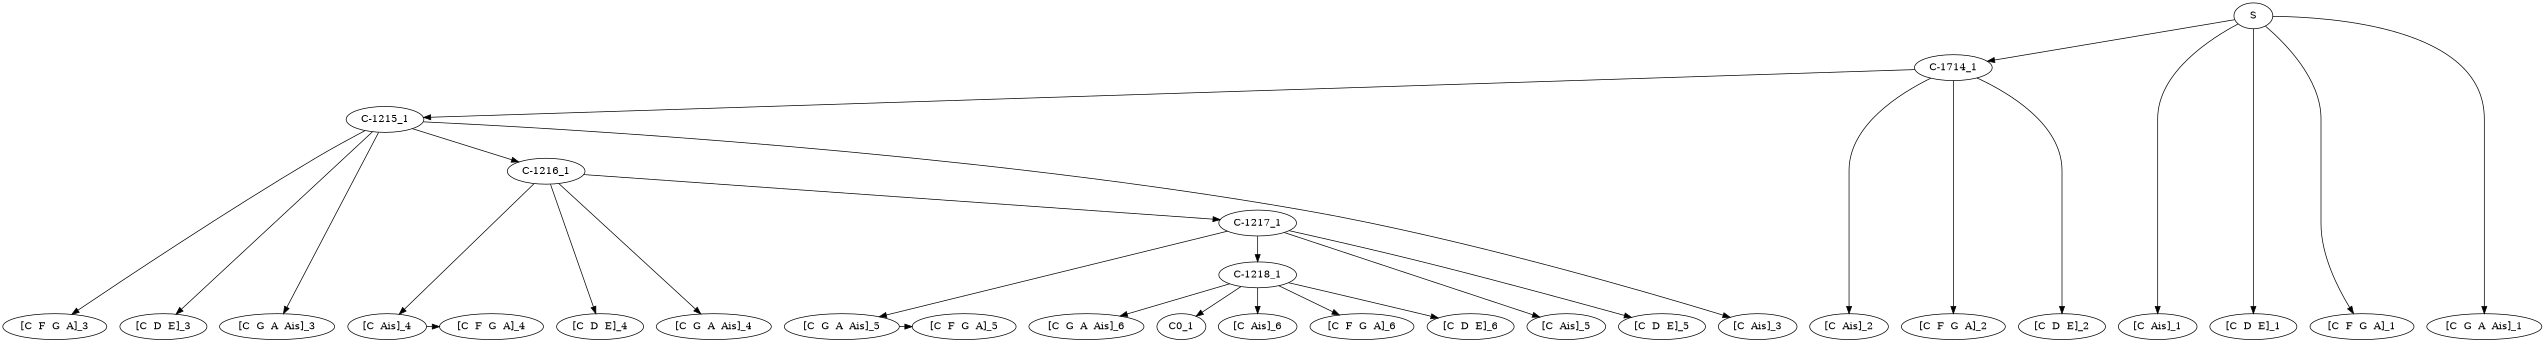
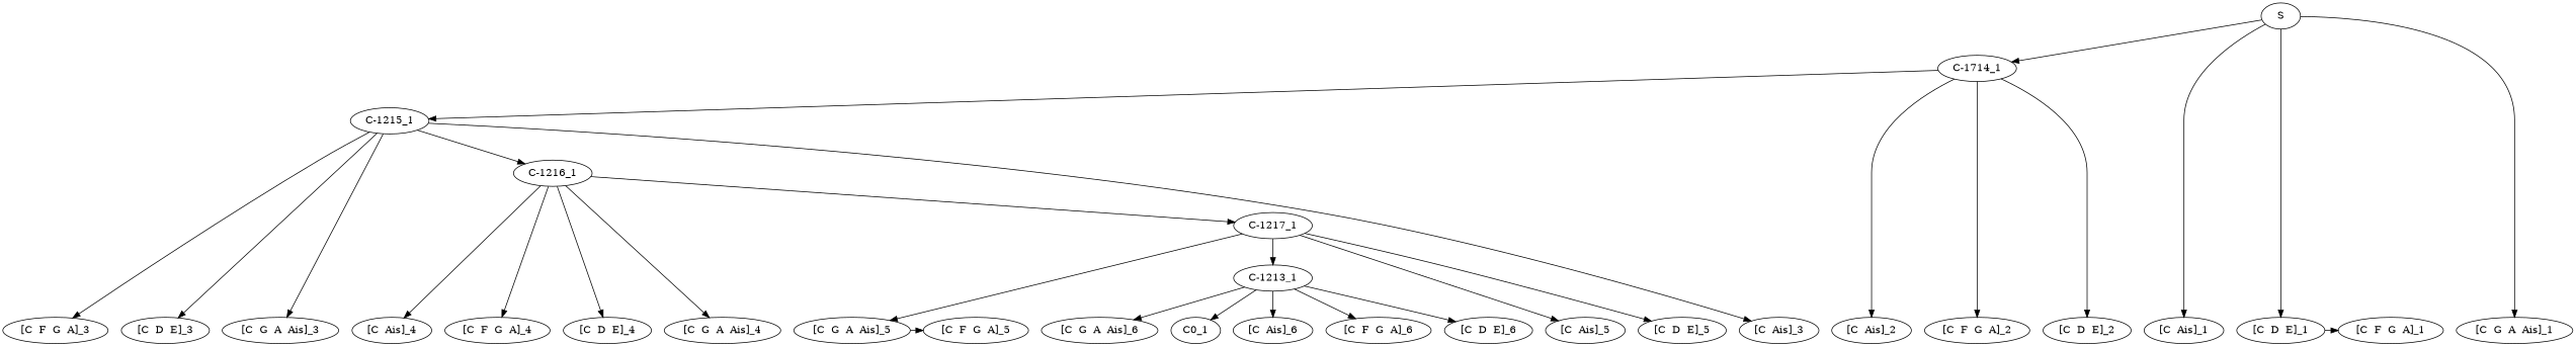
  digraph {
    S
    "C-1216_1"
    n3 [label="C-1714_1"]
    "C-1215_1"
    "C-1217_1"
-   "C-1218_1"
+   "C-1218_1" [label="C-1213_1"]
    C0_1
    "[C  Ais]_1"
    "[C  F  G  A]_1"
    "[C  D  E]_1"
    "[C  G  A  Ais]_1"
    "[C  Ais]_2"
    "[C  F  G  A]_2"
    "[C  D  E]_2"
    "[C  Ais]_3"
    "[C  F  G  A]_3"
    "[C  D  E]_3"
    "[C  G  A  Ais]_3"
    "[C  Ais]_4"
    "[C  F  G  A]_4"
    "[C  D  E]_4"
    "[C  G  A  Ais]_4"
    "[C  Ais]_5"
    "[C  F  G  A]_5"
    "[C  D  E]_5"
    "[C  G  A  Ais]_5"
    "[C  Ais]_6"
    "[C  F  G  A]_6"
    "[C  D  E]_6"
    "[C  G  A  Ais]_6"
    subgraph sub_1 {
      rank=min
      S
    }
    subgraph sub_2 {
      rank=same
      "C-1216_1"
    }
    subgraph sub_3 {
      rank=same
      n3
    }
    subgraph sub_4 {
      rank=same
      "C-1215_1"
    }
    subgraph sub_5 {
      rank=same
      "C-1217_1"
    }
    subgraph sub_6 {
      rank=same
      "C-1218_1"
    }
    subgraph sub_7 {
      rank=same
      C0_1
    }
    subgraph sub_8 {
      rank=same
      "[C  Ais]_1"
      "[C  F  G  A]_1"
      "[C  D  E]_1"
      "[C  G  A  Ais]_1"
      "[C  Ais]_2"
      "[C  F  G  A]_2"
      "[C  D  E]_2"
      "[C  Ais]_3"
      "[C  F  G  A]_3"
      "[C  D  E]_3"
      "[C  G  A  Ais]_3"
      "[C  Ais]_4"
      "[C  F  G  A]_4"
      "[C  D  E]_4"
      "[C  G  A  Ais]_4"
      "[C  Ais]_5"
      "[C  F  G  A]_5"
      "[C  D  E]_5"
      "[C  G  A  Ais]_5"
      "[C  Ais]_6"
      "[C  F  G  A]_6"
      "[C  D  E]_6"
      "[C  G  A  Ais]_6"
    }
    S -> n3
    S -> "[C  Ais]_1"
-   S -> "[C  F  G  A]_1"
+   "[C  D  E]_1" -> "[C  F  G  A]_1"
    S -> "[C  D  E]_1"
    S -> "[C  G  A  Ais]_1"
    "C-1216_1" -> "C-1217_1"
    "C-1216_1" -> "[C  Ais]_4"
-   "[C  Ais]_4" -> "[C  F  G  A]_4"
+   "C-1216_1" -> "[C  F  G  A]_4"
    "C-1216_1" -> "[C  D  E]_4"
    "C-1216_1" -> "[C  G  A  Ais]_4"
    n3 -> "C-1215_1"
    n3 -> "[C  Ais]_2"
    n3 -> "[C  F  G  A]_2"
    n3 -> "[C  D  E]_2"
    "C-1215_1" -> "C-1216_1"
    "C-1215_1" -> "[C  Ais]_3"
    "C-1215_1" -> "[C  F  G  A]_3"
    "C-1215_1" -> "[C  D  E]_3"
    "C-1215_1" -> "[C  G  A  Ais]_3"
    "C-1217_1" -> "C-1218_1"
    "C-1217_1" -> "[C  Ais]_5"
    "C-1217_1" -> "[C  D  E]_5"
    "C-1217_1" -> "[C  G  A  Ais]_5"
    "C-1218_1" -> C0_1
    "C-1218_1" -> "[C  Ais]_6"
    "C-1218_1" -> "[C  F  G  A]_6"
    "C-1218_1" -> "[C  D  E]_6"
    "C-1218_1" -> "[C  G  A  Ais]_6"
    "[C  G  A  Ais]_5" -> "[C  F  G  A]_5"
  }
